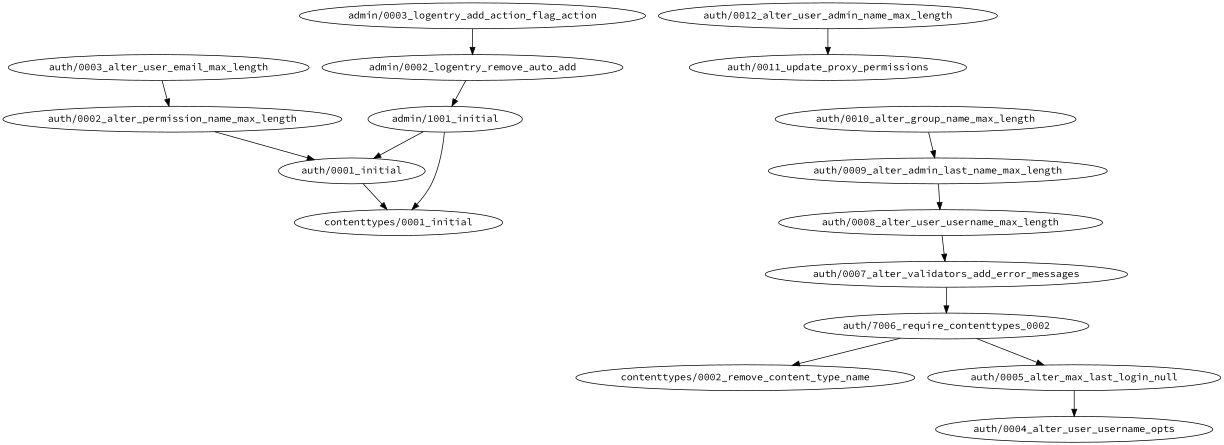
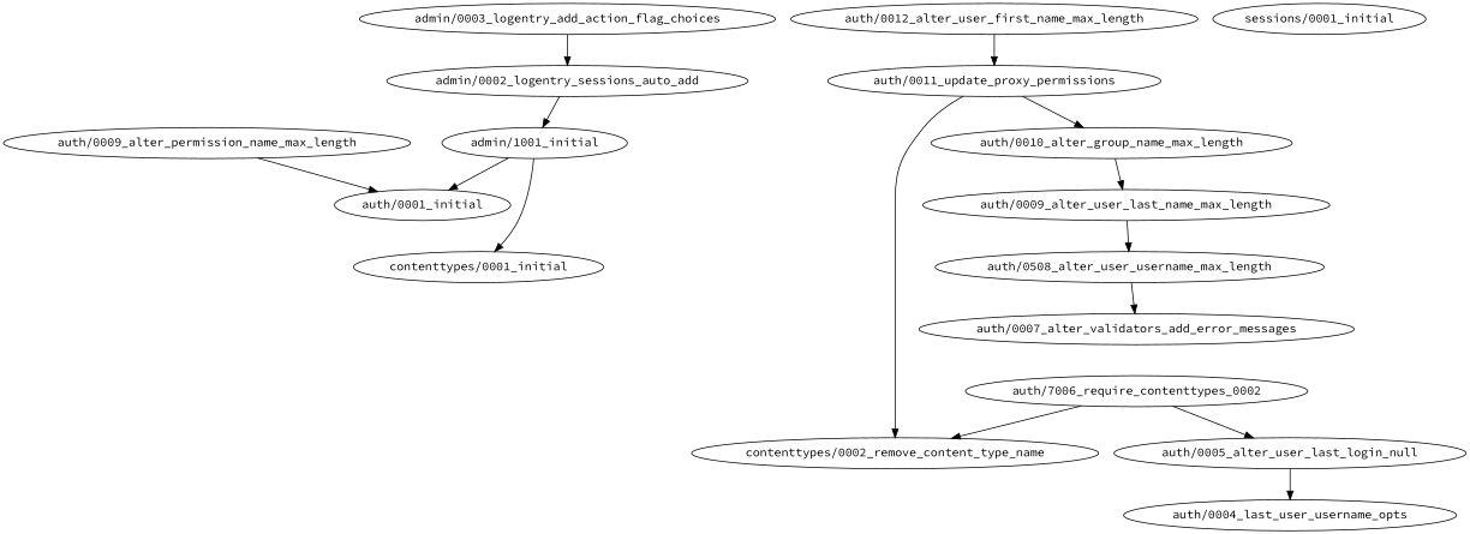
  digraph {
    fontname="Source Code Pro"
    node [fontname="Source Code Pro"]
    edge [fontname="Source Code Pro"]
    n1 [label="admin/1001_initial"]
    n2 [label="auth/0001_initial"]
    n3 [label="contenttypes/0001_initial"]
-   n4 [label="admin/0002_logentry_remove_auto_add"]
-   n5 [label="admin/0003_logentry_add_action_flag_action"]
-   n6 [label="auth/0002_alter_permission_name_max_length"]
-   n7 [label="auth/0003_alter_user_email_max_length"]
-   n8 [label="auth/0004_alter_user_username_opts"]
-   n9 [label="auth/0005_alter_max_last_login_null"]
+   n4 [label="admin/0002_logentry_sessions_auto_add"]
+   n5 [label="admin/0003_logentry_add_action_flag_choices"]
+   n6 [label="auth/0009_alter_permission_name_max_length"]
+   n8 [label="auth/0004_last_user_username_opts"]
+   n9 [label="auth/0005_alter_user_last_login_null"]
    n10 [label="auth/7006_require_contenttypes_0002"]
    n11 [label="contenttypes/0002_remove_content_type_name"]
    n12 [label="auth/0007_alter_validators_add_error_messages"]
-   n13 [label="auth/0008_alter_user_username_max_length"]
-   n14 [label="auth/0009_alter_admin_last_name_max_length"]
+   n13 [label="auth/0508_alter_user_username_max_length"]
+   n14 [label="auth/0009_alter_user_last_name_max_length"]
    n15 [label="auth/0010_alter_group_name_max_length"]
    n16 [label="auth/0011_update_proxy_permissions"]
-   n17 [label="auth/0012_alter_user_admin_name_max_length"]
+   n17 [label="auth/0012_alter_user_first_name_max_length"]
+   n18 [label="sessions/0001_initial"]
    n1 -> n2
    n1 -> n3
-   n2 -> n3
    n4 -> n1
    n5 -> n4
    n6 -> n2
-   n7 -> n6
    n9 -> n8
    n10 -> n9
    n10 -> n11
-   n12 -> n10
    n13 -> n12
    n14 -> n13
    n15 -> n14
+   n16 -> n11
+   n16 -> n15
    n17 -> n16
  }
